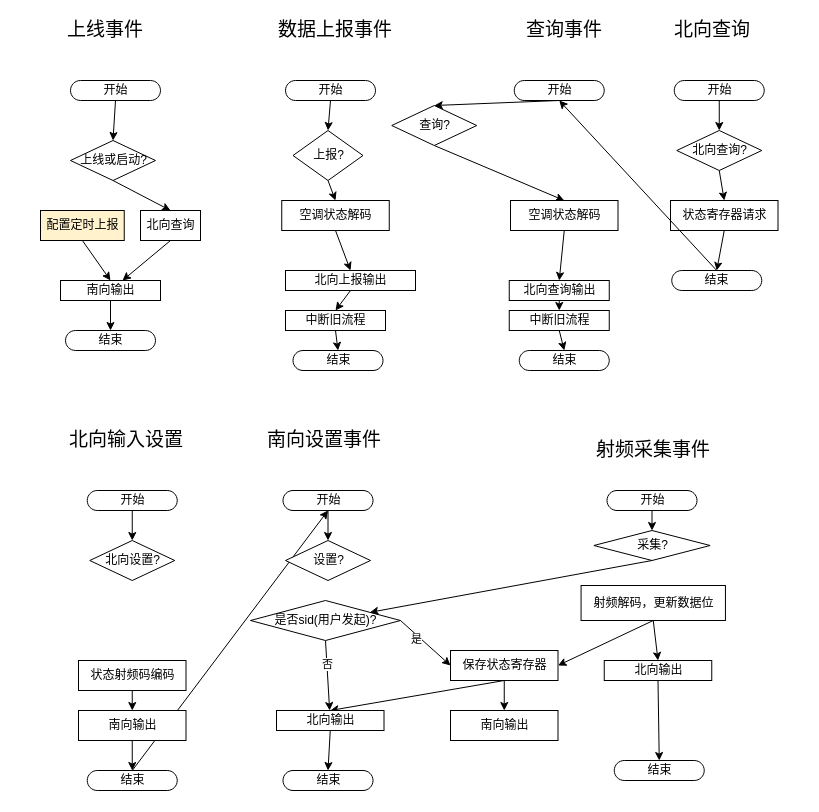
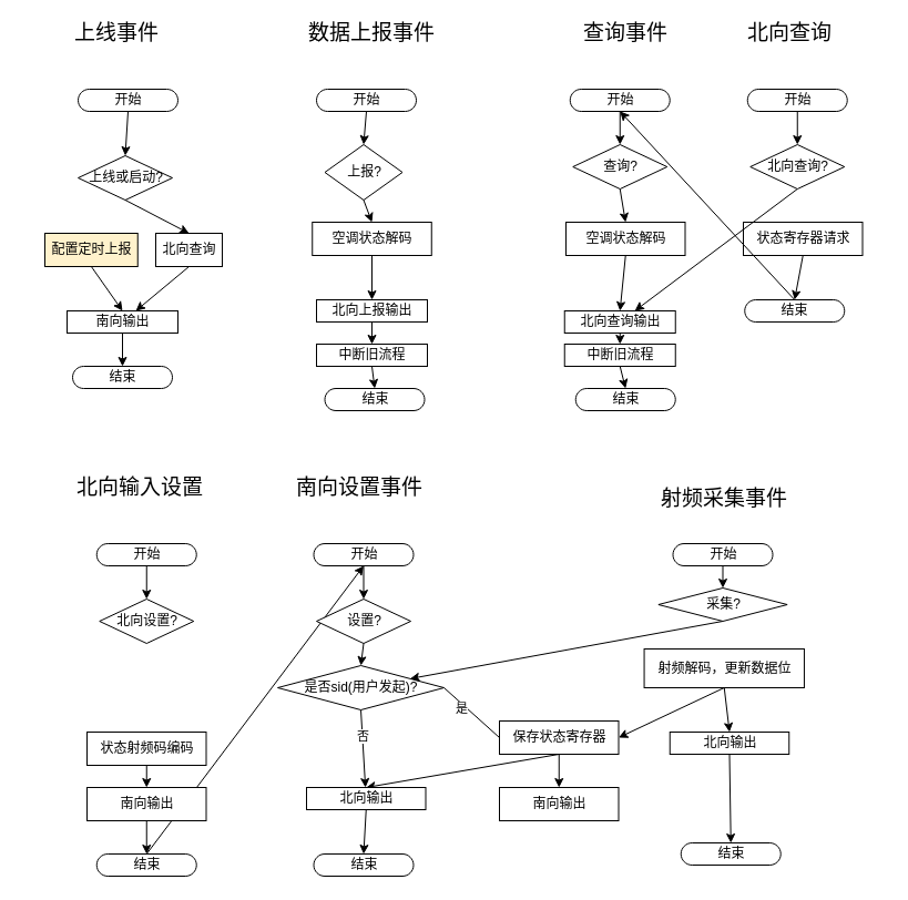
  <mxCell id="0" />
  <mxCell id="1" parent="0" />
  <mxCell id="2" style="edgeStyle=none;html=1;exitX=0.5;exitY=0.5;exitDx=0;exitDy=10;exitPerimeter=0;entryX=0.5;entryY=0;entryDx=0;entryDy=0;fontSize=12;" parent="1" source="3" target="6" edge="1"><mxGeometry relative="1" as="geometry" /></mxCell>
  <mxCell id="3" value="开始" style="html=1;dashed=0;whitespace=wrap;shape=mxgraph.dfd.start" parent="1" vertex="1"><mxGeometry x="70" y="80" width="90" height="20" as="geometry" /></mxCell>
  <mxCell id="4" value="上线事件" style="text;html=1;strokeColor=none;fillColor=none;align=center;verticalAlign=middle;whiteSpace=wrap;rounded=0;fontSize=19;" parent="1" vertex="1"><mxGeometry x="20" y="20" width="170" height="20" as="geometry" /></mxCell>
  <mxCell id="5" style="edgeStyle=none;html=1;exitX=0.5;exitY=1;exitDx=0;exitDy=0;entryX=0.5;entryY=0;entryDx=0;entryDy=0;" edge="1" parent="1" source="6" target="66"><mxGeometry relative="1" as="geometry" /></mxCell>
  <mxCell id="6" value="上线或启动?" style="shape=rhombus;html=1;dashed=0;whitespace=wrap;perimeter=rhombusPerimeter;" parent="1" vertex="1"><mxGeometry x="70" y="140" width="85" height="40" as="geometry" /></mxCell>
  <mxCell id="7" style="edgeStyle=none;html=1;exitX=0.5;exitY=1;exitDx=0;exitDy=0;entryX=0.5;entryY=0;entryDx=0;entryDy=0;fontSize=12;" parent="1" source="8" target="11" edge="1"><mxGeometry relative="1" as="geometry" /></mxCell>
  <mxCell id="8" value="配置定时上报" style="html=1;dashed=0;whitespace=wrap;fontSize=12;fillColor=#fff2cc;" parent="1" vertex="1"><mxGeometry x="40" y="210" width="83.75" height="30" as="geometry" /></mxCell>
  <mxCell id="9" value="结束" style="html=1;dashed=0;whitespace=wrap;shape=mxgraph.dfd.start" parent="1" vertex="1"><mxGeometry x="65" y="330" width="90" height="20" as="geometry" /></mxCell>
  <mxCell id="10" value="" style="edgeStyle=none;html=1;fontSize=12;" parent="1" source="11" target="9" edge="1"><mxGeometry relative="1" as="geometry" /></mxCell>
  <mxCell id="11" value="南向输出" style="html=1;dashed=0;whitespace=wrap;fontSize=12;" parent="1" vertex="1"><mxGeometry x="60" y="280" width="100" height="20" as="geometry" /></mxCell>
  <mxCell id="12" value="数据上报事件" style="text;html=1;strokeColor=none;fillColor=none;align=center;verticalAlign=middle;whiteSpace=wrap;rounded=0;fontSize=19;" parent="1" vertex="1"><mxGeometry x="250" y="20" width="170" height="20" as="geometry" /></mxCell>
  <mxCell id="13" style="edgeStyle=none;html=1;exitX=0.5;exitY=0.5;exitDx=0;exitDy=10;exitPerimeter=0;entryX=0.5;entryY=0;entryDx=0;entryDy=0;fontSize=12;" parent="1" source="14" target="16" edge="1"><mxGeometry relative="1" as="geometry" /></mxCell>
  <mxCell id="14" value="开始" style="html=1;dashed=0;whitespace=wrap;shape=mxgraph.dfd.start" parent="1" vertex="1"><mxGeometry x="285" y="80" width="90" height="20" as="geometry" /></mxCell>
  <mxCell id="15" style="edgeStyle=none;html=1;exitX=0.5;exitY=1;exitDx=0;exitDy=0;entryX=0.5;entryY=0;entryDx=0;entryDy=0;fontSize=12;" parent="1" source="16" target="18" edge="1"><mxGeometry relative="1" as="geometry" /></mxCell>
  <mxCell id="16" value="上报?" style="shape=rhombus;html=1;dashed=0;whitespace=wrap;perimeter=rhombusPerimeter;" parent="1" vertex="1"><mxGeometry x="292.5" y="130" width="70" height="50" as="geometry" /></mxCell>
  <mxCell id="17" style="edgeStyle=none;html=1;exitX=0.5;exitY=1;exitDx=0;exitDy=0;entryX=0.5;entryY=0;entryDx=0;entryDy=0;fontSize=12;" parent="1" source="18" target="21" edge="1"><mxGeometry relative="1" as="geometry" /></mxCell>
  <mxCell id="18" value="空调状态解码" style="html=1;dashed=0;whitespace=wrap;fontSize=12;" parent="1" vertex="1"><mxGeometry x="281.25" y="200" width="107.5" height="30" as="geometry" /></mxCell>
  <mxCell id="19" value="结束" style="html=1;dashed=0;whitespace=wrap;shape=mxgraph.dfd.start" parent="1" vertex="1"><mxGeometry x="292.5" y="350" width="90" height="20" as="geometry" /></mxCell>
  <mxCell id="20" style="edgeStyle=none;html=1;exitX=0.5;exitY=1;exitDx=0;exitDy=0;entryX=0.5;entryY=0;entryDx=0;entryDy=0;" edge="1" parent="1" source="21" target="42"><mxGeometry relative="1" as="geometry" /></mxCell>
- <mxCell id="21" value="北向上报输出" style="html=1;dashed=0;whitespace=wrap;fontSize=12;" parent="1" vertex="1"><mxGeometry x="285" y="270" width="130" height="20" as="geometry" /></mxCell>
+ <mxCell id="21" value="北向上报输出" style="html=1;dashed=0;whitespace=wrap;fontSize=12;" parent="1" vertex="1"><mxGeometry x="285" y="270" width="100" height="20" as="geometry" /></mxCell>
  <mxCell id="22" style="edgeStyle=none;html=1;exitX=0.5;exitY=0.5;exitDx=0;exitDy=10;exitPerimeter=0;entryX=0.5;entryY=0;entryDx=0;entryDy=0;" parent="1" source="23" target="31" edge="1"><mxGeometry relative="1" as="geometry" /></mxCell>
  <mxCell id="23" value="开始" style="html=1;dashed=0;whitespace=wrap;shape=mxgraph.dfd.start" parent="1" vertex="1"><mxGeometry x="513.75" y="80" width="90" height="20" as="geometry" /></mxCell>
  <mxCell id="24" style="edgeStyle=none;html=1;exitX=0.5;exitY=1;exitDx=0;exitDy=0;entryX=0.5;entryY=0;entryDx=0;entryDy=0;fontSize=12;" parent="1" source="25" target="28" edge="1"><mxGeometry relative="1" as="geometry" /></mxCell>
  <mxCell id="25" value="空调状态解码" style="html=1;dashed=0;whitespace=wrap;fontSize=12;" parent="1" vertex="1"><mxGeometry x="510" y="200" width="107.5" height="30" as="geometry" /></mxCell>
  <mxCell id="26" value="结束" style="html=1;dashed=0;whitespace=wrap;shape=mxgraph.dfd.start" parent="1" vertex="1"><mxGeometry x="518.75" y="350" width="90" height="20" as="geometry" /></mxCell>
  <mxCell id="27" style="edgeStyle=none;html=1;exitX=0.5;exitY=1;exitDx=0;exitDy=0;entryX=0.5;entryY=0;entryDx=0;entryDy=0;" edge="1" parent="1" source="28" target="44"><mxGeometry relative="1" as="geometry" /></mxCell>
  <mxCell id="28" value="北向查询输出" style="html=1;dashed=0;whitespace=wrap;fontSize=12;" parent="1" vertex="1"><mxGeometry x="508.75" y="280" width="100" height="20" as="geometry" /></mxCell>
  <mxCell id="29" value="查询事件" style="text;html=1;strokeColor=none;fillColor=none;align=center;verticalAlign=middle;whiteSpace=wrap;rounded=0;fontSize=19;" parent="1" vertex="1"><mxGeometry x="478.75" y="20" width="170" height="20" as="geometry" /></mxCell>
  <mxCell id="30" style="edgeStyle=none;html=1;exitX=0.5;exitY=1;exitDx=0;exitDy=0;entryX=0.5;entryY=0;entryDx=0;entryDy=0;" parent="1" source="31" target="25" edge="1"><mxGeometry relative="1" as="geometry" /></mxCell>
- <mxCell id="31" value="查询?" style="shape=rhombus;html=1;dashed=0;whitespace=wrap;perimeter=rhombusPerimeter;" parent="1" vertex="1"><mxGeometry x="391.25" y="105" width="85" height="40" as="geometry" /></mxCell>
+ <mxCell id="31" value="查询?" style="shape=rhombus;html=1;dashed=0;whitespace=wrap;perimeter=rhombusPerimeter;" parent="1" vertex="1"><mxGeometry x="516.25" y="130" width="85" height="40" as="geometry" /></mxCell>
  <mxCell id="32" style="edgeStyle=none;html=1;exitX=0.5;exitY=0.5;exitDx=0;exitDy=10;exitPerimeter=0;entryX=0.5;entryY=0;entryDx=0;entryDy=0;" edge="1" parent="1" source="33" target="39"><mxGeometry relative="1" as="geometry" /></mxCell>
  <mxCell id="33" value="开始" style="html=1;dashed=0;whitespace=wrap;shape=mxgraph.dfd.start" vertex="1" parent="1"><mxGeometry x="673.75" y="80" width="90" height="20" as="geometry" /></mxCell>
  <mxCell id="34" style="edgeStyle=none;html=1;exitX=0.5;exitY=1;exitDx=0;exitDy=0;entryX=0.5;entryY=0.5;entryDx=0;entryDy=-10;fontSize=12;entryPerimeter=0;" edge="1" parent="1" source="35" target="37"><mxGeometry relative="1" as="geometry"><mxPoint x="726.25" y="270" as="targetPoint" /></mxGeometry></mxCell>
  <mxCell id="35" value="状态寄存器请求" style="html=1;dashed=0;whitespace=wrap;fontSize=12;" vertex="1" parent="1"><mxGeometry x="670" y="200" width="107.5" height="30" as="geometry" /></mxCell>
  <mxCell id="36" style="edgeStyle=none;html=1;exitX=0.5;exitY=0.5;exitDx=0;exitDy=-10;exitPerimeter=0;entryX=0.5;entryY=0.5;entryDx=0;entryDy=10;entryPerimeter=0;" edge="1" parent="1" source="37" target="23"><mxGeometry relative="1" as="geometry" /></mxCell>
  <mxCell id="37" value="结束" style="html=1;dashed=0;whitespace=wrap;shape=mxgraph.dfd.start" vertex="1" parent="1"><mxGeometry x="671.25" y="270" width="90" height="20" as="geometry" /></mxCell>
- <mxCell id="38" style="edgeStyle=none;html=1;exitX=0.5;exitY=1;exitDx=0;exitDy=0;entryX=0.5;entryY=0;entryDx=0;entryDy=0;" edge="1" parent="1" source="39" target="35"><mxGeometry relative="1" as="geometry" /></mxCell>
+ <mxCell id="38" style="edgeStyle=none;html=1;exitX=0.5;exitY=1;exitDx=0;exitDy=0;" edge="1" parent="1" source="39" target="28"><mxGeometry relative="1" as="geometry" /></mxCell>
  <mxCell id="39" value="北向查询?" style="shape=rhombus;html=1;dashed=0;whitespace=wrap;perimeter=rhombusPerimeter;" vertex="1" parent="1"><mxGeometry x="676.25" y="130" width="85" height="40" as="geometry" /></mxCell>
  <mxCell id="40" value="北向查询" style="text;html=1;strokeColor=none;fillColor=none;align=center;verticalAlign=middle;whiteSpace=wrap;rounded=0;fontSize=19;" vertex="1" parent="1"><mxGeometry x="627" y="20" width="170" height="20" as="geometry" /></mxCell>
  <mxCell id="41" style="edgeStyle=none;html=1;exitX=0.5;exitY=1;exitDx=0;exitDy=0;entryX=0.5;entryY=0.5;entryDx=0;entryDy=-10;entryPerimeter=0;" edge="1" parent="1" source="42" target="19"><mxGeometry relative="1" as="geometry" /></mxCell>
  <mxCell id="42" value="中断旧流程" style="html=1;dashed=0;whitespace=wrap;fontSize=12;" vertex="1" parent="1"><mxGeometry x="285" y="310" width="100" height="20" as="geometry" /></mxCell>
  <mxCell id="43" style="edgeStyle=none;html=1;exitX=0.5;exitY=1;exitDx=0;exitDy=0;entryX=0.5;entryY=0.5;entryDx=0;entryDy=-10;entryPerimeter=0;" edge="1" parent="1" source="44" target="26"><mxGeometry relative="1" as="geometry" /></mxCell>
  <mxCell id="44" value="中断旧流程" style="html=1;dashed=0;whitespace=wrap;fontSize=12;" vertex="1" parent="1"><mxGeometry x="508.75" y="310" width="100" height="20" as="geometry" /></mxCell>
  <mxCell id="45" style="edgeStyle=none;html=1;exitX=0.5;exitY=0.5;exitDx=0;exitDy=10;exitPerimeter=0;entryX=0.5;entryY=0;entryDx=0;entryDy=0;" edge="1" parent="1" source="46" target="49"><mxGeometry relative="1" as="geometry" /></mxCell>
  <mxCell id="46" value="开始" style="html=1;dashed=0;whitespace=wrap;shape=mxgraph.dfd.start" vertex="1" parent="1"><mxGeometry x="86.75" y="490" width="90" height="20" as="geometry" /></mxCell>
  <mxCell id="47" style="edgeStyle=none;html=1;exitX=0.5;exitY=0.5;exitDx=0;exitDy=-10;exitPerimeter=0;entryX=0.5;entryY=0.5;entryDx=0;entryDy=10;entryPerimeter=0;" edge="1" parent="1" source="48" target="57"><mxGeometry relative="1" as="geometry" /></mxCell>
  <mxCell id="48" value="结束" style="html=1;dashed=0;whitespace=wrap;shape=mxgraph.dfd.start" vertex="1" parent="1"><mxGeometry x="86.75" y="770" width="90" height="20" as="geometry" /></mxCell>
  <mxCell id="49" value="北向设置?" style="shape=rhombus;html=1;dashed=0;whitespace=wrap;perimeter=rhombusPerimeter;" vertex="1" parent="1"><mxGeometry x="89.25" y="540" width="85" height="40" as="geometry" /></mxCell>
  <mxCell id="50" value="北向输入设置" style="text;html=1;strokeColor=none;fillColor=none;align=center;verticalAlign=middle;whiteSpace=wrap;rounded=0;fontSize=19;" vertex="1" parent="1"><mxGeometry x="56.25" y="430" width="140" height="20" as="geometry" /></mxCell>
  <mxCell id="51" style="edgeStyle=none;html=1;exitX=0.5;exitY=1;exitDx=0;exitDy=0;entryX=0.5;entryY=0;entryDx=0;entryDy=0;" edge="1" parent="1" source="52" target="55"><mxGeometry relative="1" as="geometry" /></mxCell>
  <mxCell id="52" value="状态射频码编码" style="html=1;dashed=0;whitespace=wrap;fontSize=12;" vertex="1" parent="1"><mxGeometry x="78" y="660" width="107.5" height="30" as="geometry" /></mxCell>
  <mxCell id="53" value="南向设置事件" style="text;html=1;strokeColor=none;fillColor=none;align=center;verticalAlign=middle;whiteSpace=wrap;rounded=0;fontSize=19;" vertex="1" parent="1"><mxGeometry x="258.75" y="430" width="130" height="20" as="geometry" /></mxCell>
  <mxCell id="54" style="edgeStyle=none;html=1;exitX=0.5;exitY=1;exitDx=0;exitDy=0;entryX=0.5;entryY=0.5;entryDx=0;entryDy=-10;entryPerimeter=0;" edge="1" parent="1" source="55" target="48"><mxGeometry relative="1" as="geometry" /></mxCell>
  <mxCell id="55" value="南向输出" style="html=1;dashed=0;whitespace=wrap;fontSize=12;" vertex="1" parent="1"><mxGeometry x="78" y="710" width="107.5" height="30" as="geometry" /></mxCell>
  <mxCell id="56" style="edgeStyle=none;html=1;exitX=0.5;exitY=0.5;exitDx=0;exitDy=10;exitPerimeter=0;entryX=0.5;entryY=0;entryDx=0;entryDy=0;" edge="1" parent="1" source="57" target="60"><mxGeometry relative="1" as="geometry" /></mxCell>
  <mxCell id="57" value="开始" style="html=1;dashed=0;whitespace=wrap;shape=mxgraph.dfd.start" vertex="1" parent="1"><mxGeometry x="282.5" y="490" width="90" height="20" as="geometry" /></mxCell>
  <mxCell id="58" value="结束" style="html=1;dashed=0;whitespace=wrap;shape=mxgraph.dfd.start" vertex="1" parent="1"><mxGeometry x="282.5" y="770" width="90" height="20" as="geometry" /></mxCell>
+ <mxCell id="59" style="edgeStyle=none;html=1;exitX=0.5;exitY=1;exitDx=0;exitDy=0;entryX=0.5;entryY=0;entryDx=0;entryDy=0;" edge="1" parent="1" source="60" target="71"><mxGeometry relative="1" as="geometry"><mxPoint x="332.5" y="610" as="targetPoint" /></mxGeometry></mxCell>
  <mxCell id="60" value="设置?" style="shape=rhombus;html=1;dashed=0;whitespace=wrap;perimeter=rhombusPerimeter;" vertex="1" parent="1"><mxGeometry x="285" y="540" width="85" height="40" as="geometry" /></mxCell>
  <mxCell id="61" style="edgeStyle=none;html=1;exitX=0.5;exitY=1;exitDx=0;exitDy=0;entryX=0.5;entryY=0;entryDx=0;entryDy=0;" edge="1" parent="1" source="63" target="64"><mxGeometry relative="1" as="geometry" /></mxCell>
  <mxCell id="62" style="edgeStyle=none;html=1;exitX=0.5;exitY=1;exitDx=0;exitDy=0;entryX=0.5;entryY=0;entryDx=0;entryDy=0;" edge="1" parent="1" source="63" target="73"><mxGeometry relative="1" as="geometry" /></mxCell>
  <mxCell id="63" value="保存状态寄存器" style="html=1;dashed=0;whitespace=wrap;fontSize=12;" vertex="1" parent="1"><mxGeometry x="450" y="650" width="107.5" height="30" as="geometry" /></mxCell>
  <mxCell id="64" value="南向输出" style="html=1;dashed=0;whitespace=wrap;fontSize=12;" vertex="1" parent="1"><mxGeometry x="450" y="710" width="107.5" height="30" as="geometry" /></mxCell>
  <mxCell id="65" style="edgeStyle=none;html=1;exitX=0.5;exitY=1;exitDx=0;exitDy=0;" edge="1" parent="1" source="66" target="11"><mxGeometry relative="1" as="geometry" /></mxCell>
  <mxCell id="66" value="北向查询" style="html=1;dashed=0;whitespace=wrap;fontSize=12;" vertex="1" parent="1"><mxGeometry x="140" y="210" width="60" height="30" as="geometry" /></mxCell>
  <mxCell id="67" style="edgeStyle=none;html=1;exitX=0.5;exitY=1;exitDx=0;exitDy=0;" edge="1" parent="1" source="71" target="73"><mxGeometry relative="1" as="geometry" /></mxCell>
  <mxCell id="68" value="否" style="edgeLabel;html=1;align=center;verticalAlign=middle;resizable=0;points=[];" vertex="1" connectable="0" parent="67"><mxGeometry x="-0.314" relative="1" as="geometry"><mxPoint as="offset" /></mxGeometry></mxCell>
- <mxCell id="69" style="edgeStyle=none;html=1;exitX=1;exitY=0.5;exitDx=0;exitDy=0;entryX=0;entryY=0.5;entryDx=0;entryDy=0;" edge="1" parent="1" source="71" target="63"><mxGeometry relative="1" as="geometry" /></mxCell>
+ <mxCell id="69" style="edgeStyle=none;html=1;exitX=1;exitY=0.5;exitDx=0;exitDy=0;entryX=0;entryY=0.5;entryDx=0;entryDy=0;endArrow=none;" edge="1" parent="1" source="71" target="63"><mxGeometry relative="1" as="geometry" /></mxCell>
  <mxCell id="70" value="是" style="edgeLabel;html=1;align=center;verticalAlign=middle;resizable=0;points=[];" vertex="1" connectable="0" parent="69"><mxGeometry x="-0.296" y="-3" relative="1" as="geometry"><mxPoint as="offset" /></mxGeometry></mxCell>
  <mxCell id="71" value="是否sid(用户发起)?" style="shape=rhombus;html=1;dashed=0;whitespace=wrap;perimeter=rhombusPerimeter;" vertex="1" parent="1"><mxGeometry x="250" y="600" width="150" height="40" as="geometry" /></mxCell>
  <mxCell id="72" style="edgeStyle=none;html=1;exitX=0.5;exitY=1;exitDx=0;exitDy=0;entryX=0.5;entryY=0.5;entryDx=0;entryDy=-10;entryPerimeter=0;" edge="1" parent="1" source="73" target="58"><mxGeometry relative="1" as="geometry" /></mxCell>
  <mxCell id="73" value="北向输出" style="html=1;dashed=0;whitespace=wrap;fontSize=12;" vertex="1" parent="1"><mxGeometry x="276" y="710" width="107.5" height="20" as="geometry" /></mxCell>
  <mxCell id="74" value="射频采集事件" style="text;html=1;strokeColor=none;fillColor=none;align=center;verticalAlign=middle;whiteSpace=wrap;rounded=0;fontSize=19;" vertex="1" parent="1"><mxGeometry x="587.76" y="440" width="130" height="20" as="geometry" /></mxCell>
  <mxCell id="75" style="edgeStyle=none;html=1;exitX=0.5;exitY=0.5;exitDx=0;exitDy=10;exitPerimeter=0;entryX=0.5;entryY=0;entryDx=0;entryDy=0;" edge="1" parent="1" source="76" target="78"><mxGeometry relative="1" as="geometry" /></mxCell>
  <mxCell id="76" value="开始" style="html=1;dashed=0;whitespace=wrap;shape=mxgraph.dfd.start" vertex="1" parent="1"><mxGeometry x="606.51" y="490" width="90" height="20" as="geometry" /></mxCell>
  <mxCell id="77" style="edgeStyle=none;html=1;exitX=0.5;exitY=1;exitDx=0;exitDy=0;" edge="1" parent="1" source="78" target="71"><mxGeometry relative="1" as="geometry" /></mxCell>
  <mxCell id="78" value="采集?" style="shape=rhombus;html=1;dashed=0;whitespace=wrap;perimeter=rhombusPerimeter;" vertex="1" parent="1"><mxGeometry x="593.39" y="530" width="116.25" height="30" as="geometry" /></mxCell>
  <mxCell id="79" style="edgeStyle=none;html=1;exitX=0.5;exitY=1;exitDx=0;exitDy=0;entryX=0.5;entryY=0;entryDx=0;entryDy=0;" edge="1" parent="1" source="81" target="84"><mxGeometry relative="1" as="geometry" /></mxCell>
  <mxCell id="80" style="edgeStyle=none;html=1;exitX=0.5;exitY=1;exitDx=0;exitDy=0;entryX=1;entryY=0.5;entryDx=0;entryDy=0;" edge="1" parent="1" source="81" target="63"><mxGeometry relative="1" as="geometry" /></mxCell>
  <mxCell id="81" value="射频解码，更新数据位" style="html=1;dashed=0;whitespace=wrap;fontSize=12;" vertex="1" parent="1"><mxGeometry x="580.57" y="585" width="144.37" height="35" as="geometry" /></mxCell>
  <mxCell id="82" value="结束" style="html=1;dashed=0;whitespace=wrap;shape=mxgraph.dfd.start" vertex="1" parent="1"><mxGeometry x="613.75" y="760" width="90" height="20" as="geometry" /></mxCell>
  <mxCell id="83" style="edgeStyle=none;html=1;entryX=0.5;entryY=0.5;entryDx=0;entryDy=-10;entryPerimeter=0;exitX=0.5;exitY=1;exitDx=0;exitDy=0;" edge="1" parent="1" source="84" target="82"><mxGeometry relative="1" as="geometry"><mxPoint x="659" y="700" as="sourcePoint" /></mxGeometry></mxCell>
  <mxCell id="84" value="北向输出" style="html=1;dashed=0;whitespace=wrap;fontSize=12;" vertex="1" parent="1"><mxGeometry x="603.75" y="660" width="107.5" height="20" as="geometry" /></mxCell>
